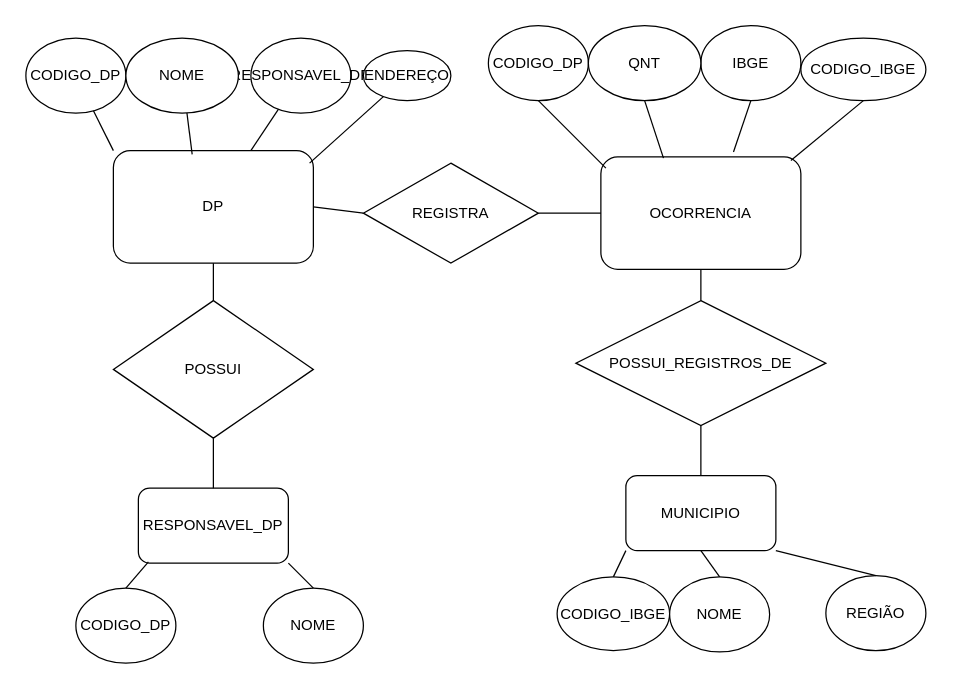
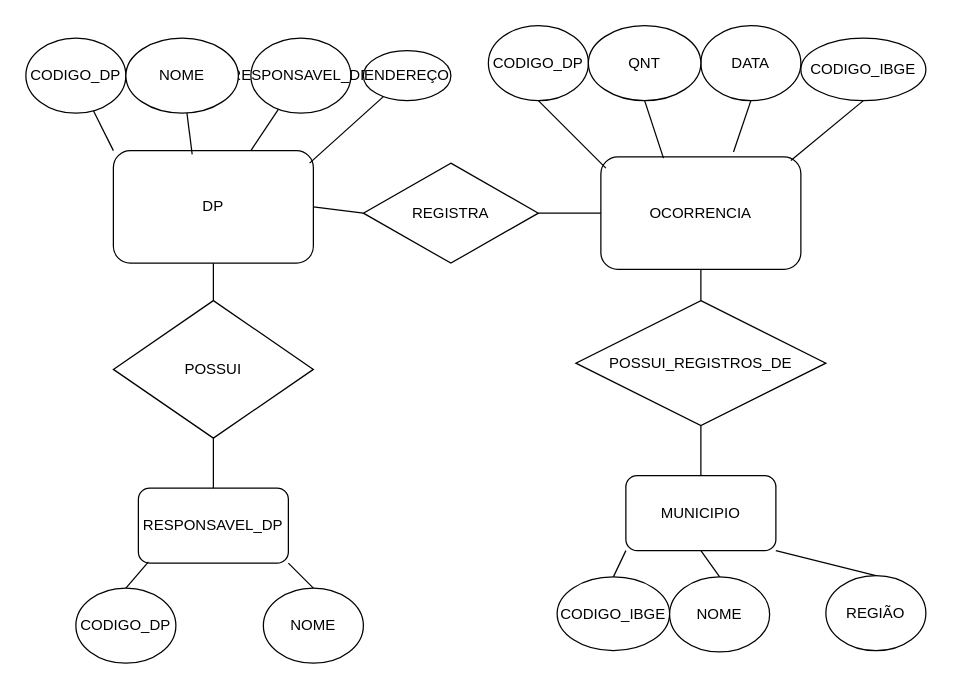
  <mxCell id="0" />
  <mxCell id="1" parent="0" />
  <mxCell id="2" value="DP" style="rounded=1;whiteSpace=wrap;html=1;" vertex="1" parent="1"><mxGeometry x="90" y="120" width="160" height="90" as="geometry" /></mxCell>
  <mxCell id="3" value="CODIGO_DP" style="ellipse;whiteSpace=wrap;html=1;" vertex="1" parent="1"><mxGeometry y="30" width="80" height="60" as="geometry" x="20" /></mxCell>
  <mxCell id="4" value="RESPONSAVEL_DP" style="ellipse;whiteSpace=wrap;html=1;" vertex="1" parent="1"><mxGeometry x="200" y="30" width="80" height="60" as="geometry" /></mxCell>
  <mxCell id="5" value="ENDEREÇO" style="ellipse;whiteSpace=wrap;html=1;" vertex="1" parent="1"><mxGeometry x="290" y="40" width="70" height="40" as="geometry" /></mxCell>
  <mxCell id="6" value="NOME" style="ellipse;whiteSpace=wrap;html=1;" vertex="1" parent="1"><mxGeometry x="100" y="30" width="90" height="60" as="geometry" /></mxCell>
  <mxCell id="7" value="" style="endArrow=none;html=1;rounded=0;" edge="1" parent="1" target="3"><mxGeometry width="50" height="50" relative="1" as="geometry"><mxPoint x="90" y="120" as="sourcePoint" /><mxPoint x="470" y="180" as="targetPoint" /><Array as="points" /></mxGeometry></mxCell>
  <mxCell id="8" value="" style="endArrow=none;html=1;rounded=0;exitX=0.394;exitY=0.033;exitDx=0;exitDy=0;exitPerimeter=0;" edge="1" parent="1" source="2" target="6"><mxGeometry width="50" height="50" relative="1" as="geometry"><mxPoint x="79" y="33" as="sourcePoint" /><mxPoint x="80" y="70" as="targetPoint" /><Array as="points" /></mxGeometry></mxCell>
  <mxCell id="9" value="" style="endArrow=none;html=1;rounded=0;" edge="1" parent="1" source="2" target="4"><mxGeometry width="50" height="50" relative="1" as="geometry"><mxPoint x="130" y="30" as="sourcePoint" /><mxPoint x="157" y="72" as="targetPoint" /><Array as="points" /></mxGeometry></mxCell>
  <mxCell id="10" value="" style="endArrow=none;html=1;rounded=0;exitX=0.981;exitY=0.111;exitDx=0;exitDy=0;exitPerimeter=0;" edge="1" parent="1" source="2" target="5"><mxGeometry width="50" height="50" relative="1" as="geometry"><mxPoint x="170" y="30" as="sourcePoint" /><mxPoint x="258" y="82" as="targetPoint" /><Array as="points" /></mxGeometry></mxCell>
  <mxCell id="11" value="RESPONSAVEL_DP" style="rounded=1;whiteSpace=wrap;html=1;" vertex="1" parent="1"><mxGeometry x="110" y="390" width="120" height="60" as="geometry" /></mxCell>
  <mxCell id="12" value="CODIGO_DP" style="ellipse;whiteSpace=wrap;html=1;" vertex="1" parent="1"><mxGeometry x="60" y="470" width="80" height="60" as="geometry" /></mxCell>
  <mxCell id="13" value="" style="endArrow=none;html=1;rounded=0;exitX=0.067;exitY=0.983;exitDx=0;exitDy=0;exitPerimeter=0;entryX=0.5;entryY=0;entryDx=0;entryDy=0;" edge="1" parent="1" target="12" source="11"><mxGeometry width="50" height="50" relative="1" as="geometry"><mxPoint x="109" y="450" as="sourcePoint" /><mxPoint x="510" y="607" as="targetPoint" /><Array as="points" /></mxGeometry></mxCell>
  <mxCell id="14" value="NOME" style="ellipse;whiteSpace=wrap;html=1;" vertex="1" parent="1"><mxGeometry x="210" y="470" width="80" height="60" as="geometry" /></mxCell>
  <mxCell id="15" value="" style="endArrow=none;html=1;rounded=0;exitX=1;exitY=1;exitDx=0;exitDy=0;entryX=0.5;entryY=0;entryDx=0;entryDy=0;" edge="1" parent="1" target="14" source="11"><mxGeometry width="50" height="50" relative="1" as="geometry"><mxPoint x="189" y="450" as="sourcePoint" /><mxPoint x="190" y="500" as="targetPoint" /><Array as="points" /></mxGeometry></mxCell>
  <mxCell id="16" value="POSSUI" style="rhombus;whiteSpace=wrap;html=1;" vertex="1" parent="1"><mxGeometry x="90" y="240" width="160" height="110" as="geometry" /></mxCell>
  <mxCell id="17" value="" style="endArrow=none;html=1;rounded=0;exitX=0.5;exitY=0;exitDx=0;exitDy=0;entryX=0.5;entryY=1;entryDx=0;entryDy=0;" edge="1" parent="1" source="16" target="2"><mxGeometry width="50" height="50" relative="1" as="geometry"><mxPoint x="257" y="140" as="sourcePoint" /><mxPoint x="316" y="87" as="targetPoint" /><Array as="points" /></mxGeometry></mxCell>
  <mxCell id="18" value="" style="endArrow=none;html=1;rounded=0;entryX=0.5;entryY=0;entryDx=0;entryDy=0;exitX=0.5;exitY=1;exitDx=0;exitDy=0;" edge="1" parent="1" source="16" target="11"><mxGeometry width="50" height="50" relative="1" as="geometry"><mxPoint x="180" y="250" as="sourcePoint" /><mxPoint x="180" y="220" as="targetPoint" /><Array as="points" /></mxGeometry></mxCell>
  <mxCell id="19" value="OCORRENCIA" style="rounded=1;whiteSpace=wrap;html=1;" vertex="1" parent="1"><mxGeometry x="480" y="125" width="160" height="90" as="geometry" /></mxCell>
  <mxCell id="20" value="CODIGO_DP" style="ellipse;whiteSpace=wrap;html=1;" vertex="1" parent="1"><mxGeometry x="390" width="80" height="60" as="geometry" y="20" /></mxCell>
- <mxCell id="21" value="IBGE" style="ellipse;whiteSpace=wrap;html=1;" vertex="1" parent="1"><mxGeometry x="560" width="80" height="60" as="geometry" y="20" /></mxCell>
+ <mxCell id="21" value="DATA" style="ellipse;whiteSpace=wrap;html=1;" vertex="1" parent="1"><mxGeometry x="560" width="80" height="60" as="geometry" y="20" /></mxCell>
  <mxCell id="22" value="CODIGO_IBGE" style="ellipse;whiteSpace=wrap;html=1;" vertex="1" parent="1"><mxGeometry x="640" y="30" width="100" height="50" as="geometry" /></mxCell>
  <mxCell id="23" value="QNT" style="ellipse;whiteSpace=wrap;html=1;" vertex="1" parent="1"><mxGeometry x="470" width="90" height="60" as="geometry" y="20" /></mxCell>
  <mxCell id="24" value="" style="endArrow=none;html=1;rounded=0;entryX=0.5;entryY=1;entryDx=0;entryDy=0;exitX=0.025;exitY=0.1;exitDx=0;exitDy=0;exitPerimeter=0;" edge="1" parent="1" target="20" source="19"><mxGeometry width="50" height="50" relative="1" as="geometry"><mxPoint x="470" y="120" as="sourcePoint" /><mxPoint x="460.005" y="97.36" as="targetPoint" /><Array as="points" /></mxGeometry></mxCell>
  <mxCell id="25" value="" style="endArrow=none;html=1;rounded=0;entryX=0.5;entryY=1;entryDx=0;entryDy=0;exitX=0.313;exitY=0.011;exitDx=0;exitDy=0;exitPerimeter=0;" edge="1" parent="1" source="19" target="23"><mxGeometry width="50" height="50" relative="1" as="geometry"><mxPoint x="533" y="120" as="sourcePoint" /><mxPoint x="534.817" y="99.16" as="targetPoint" /><Array as="points" /></mxGeometry></mxCell>
  <mxCell id="26" value="" style="endArrow=none;html=1;rounded=0;entryX=0.5;entryY=1;entryDx=0;entryDy=0;entryPerimeter=0;exitX=0.663;exitY=-0.044;exitDx=0;exitDy=0;exitPerimeter=0;" edge="1" parent="1" source="19" target="21"><mxGeometry width="50" height="50" relative="1" as="geometry"><mxPoint x="515.96" y="39.27" as="sourcePoint" /><mxPoint x="600" y="90" as="targetPoint" /><Array as="points" /></mxGeometry></mxCell>
  <mxCell id="27" value="" style="endArrow=none;html=1;rounded=0;exitX=0.95;exitY=0.033;exitDx=0;exitDy=0;exitPerimeter=0;entryX=0.5;entryY=1;entryDx=0;entryDy=0;" edge="1" parent="1" source="19" target="22"><mxGeometry width="50" height="50" relative="1" as="geometry"><mxPoint x="555.96" y="39.27" as="sourcePoint" /><mxPoint x="690" y="90" as="targetPoint" /><Array as="points" /></mxGeometry></mxCell>
  <mxCell id="28" value="CODIGO_IBGE" style="ellipse;whiteSpace=wrap;html=1;" vertex="1" parent="1"><mxGeometry x="445" y="461" width="90" height="59" as="geometry" /></mxCell>
  <mxCell id="29" value="" style="endArrow=none;html=1;rounded=0;exitX=0;exitY=1;exitDx=0;exitDy=0;entryX=0.5;entryY=0;entryDx=0;entryDy=0;" edge="1" parent="1" target="28" source="32"><mxGeometry width="50" height="50" relative="1" as="geometry"><mxPoint x="468" y="440" as="sourcePoint" /><mxPoint x="860" y="598" as="targetPoint" /><Array as="points" /></mxGeometry></mxCell>
  <mxCell id="30" value="NOME" style="ellipse;whiteSpace=wrap;html=1;" vertex="1" parent="1"><mxGeometry x="535" y="461" width="80" height="60" as="geometry" /></mxCell>
  <mxCell id="31" value="" style="endArrow=none;html=1;rounded=0;exitX=0.5;exitY=1;exitDx=0;exitDy=0;entryX=0.5;entryY=0;entryDx=0;entryDy=0;" edge="1" parent="1" target="30" source="32"><mxGeometry width="50" height="50" relative="1" as="geometry"><mxPoint x="580" y="441" as="sourcePoint" /><mxPoint x="540" y="491" as="targetPoint" /><Array as="points" /></mxGeometry></mxCell>
  <mxCell id="32" value="MUNICIPIO" style="rounded=1;whiteSpace=wrap;html=1;" vertex="1" parent="1"><mxGeometry x="500" y="380" width="120" height="60" as="geometry" /></mxCell>
  <mxCell id="33" value="REGIÃO" style="ellipse;whiteSpace=wrap;html=1;" vertex="1" parent="1"><mxGeometry x="660" y="460" width="80" height="60" as="geometry" /></mxCell>
  <mxCell id="34" value="" style="endArrow=none;html=1;rounded=0;exitX=1;exitY=1;exitDx=0;exitDy=0;entryX=0.5;entryY=0;entryDx=0;entryDy=0;" edge="1" parent="1" source="32" target="33"><mxGeometry width="50" height="50" relative="1" as="geometry"><mxPoint x="530" y="450" as="sourcePoint" /><mxPoint x="540" y="471" as="targetPoint" /><Array as="points" /></mxGeometry></mxCell>
  <mxCell id="35" value="REGISTRA" style="rhombus;whiteSpace=wrap;html=1;" vertex="1" parent="1"><mxGeometry x="290" y="130" width="140" height="80" as="geometry" /></mxCell>
  <mxCell id="36" value="" style="endArrow=none;html=1;rounded=0;exitX=1;exitY=0.5;exitDx=0;exitDy=0;entryX=0;entryY=0.5;entryDx=0;entryDy=0;" edge="1" parent="1" source="35" target="19"><mxGeometry width="50" height="50" relative="1" as="geometry"><mxPoint x="420" y="280" as="sourcePoint" /><mxPoint x="470" y="230" as="targetPoint" /></mxGeometry></mxCell>
  <mxCell id="37" value="" style="endArrow=none;html=1;rounded=0;exitX=1;exitY=0.5;exitDx=0;exitDy=0;entryX=0;entryY=0.5;entryDx=0;entryDy=0;" edge="1" parent="1" source="2" target="35"><mxGeometry width="50" height="50" relative="1" as="geometry"><mxPoint x="430" y="190" as="sourcePoint" /><mxPoint x="480" y="195" as="targetPoint" /></mxGeometry></mxCell>
  <mxCell id="38" value="POSSUI_REGISTROS_DE" style="rhombus;whiteSpace=wrap;html=1;" vertex="1" parent="1"><mxGeometry x="460" y="240" width="200" height="100" as="geometry" /></mxCell>
  <mxCell id="39" value="" style="endArrow=none;html=1;rounded=0;entryX=0.5;entryY=1;entryDx=0;entryDy=0;exitX=0.5;exitY=0;exitDx=0;exitDy=0;" edge="1" parent="1" source="38" target="19"><mxGeometry width="50" height="50" relative="1" as="geometry"><mxPoint x="596" y="131" as="sourcePoint" /><mxPoint x="610" y="90" as="targetPoint" /><Array as="points" /></mxGeometry></mxCell>
  <mxCell id="40" value="" style="endArrow=none;html=1;rounded=0;entryX=0.5;entryY=0;entryDx=0;entryDy=0;exitX=0.5;exitY=1;exitDx=0;exitDy=0;" edge="1" parent="1" source="38" target="32"><mxGeometry width="50" height="50" relative="1" as="geometry"><mxPoint x="580" y="250" as="sourcePoint" /><mxPoint x="570" y="225" as="targetPoint" /><Array as="points" /></mxGeometry></mxCell>
